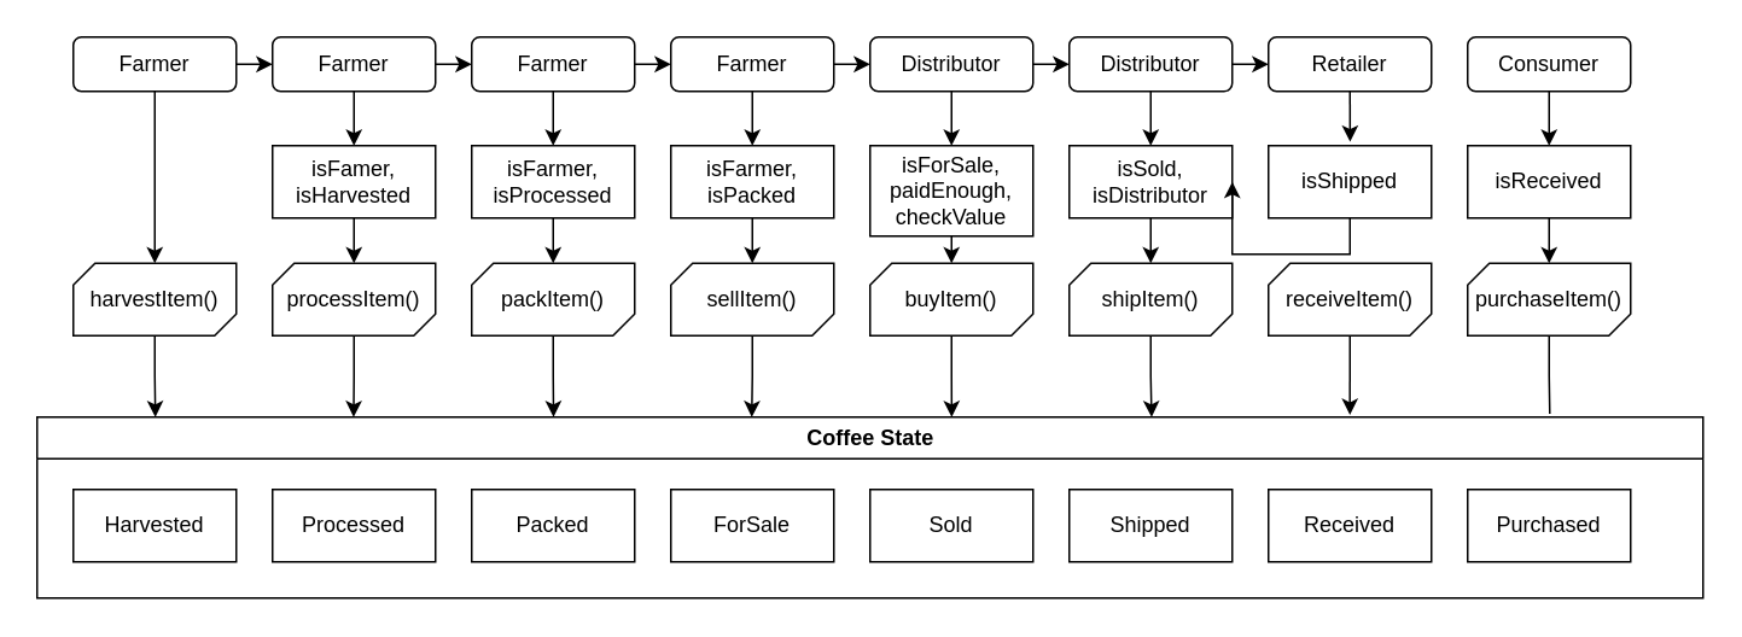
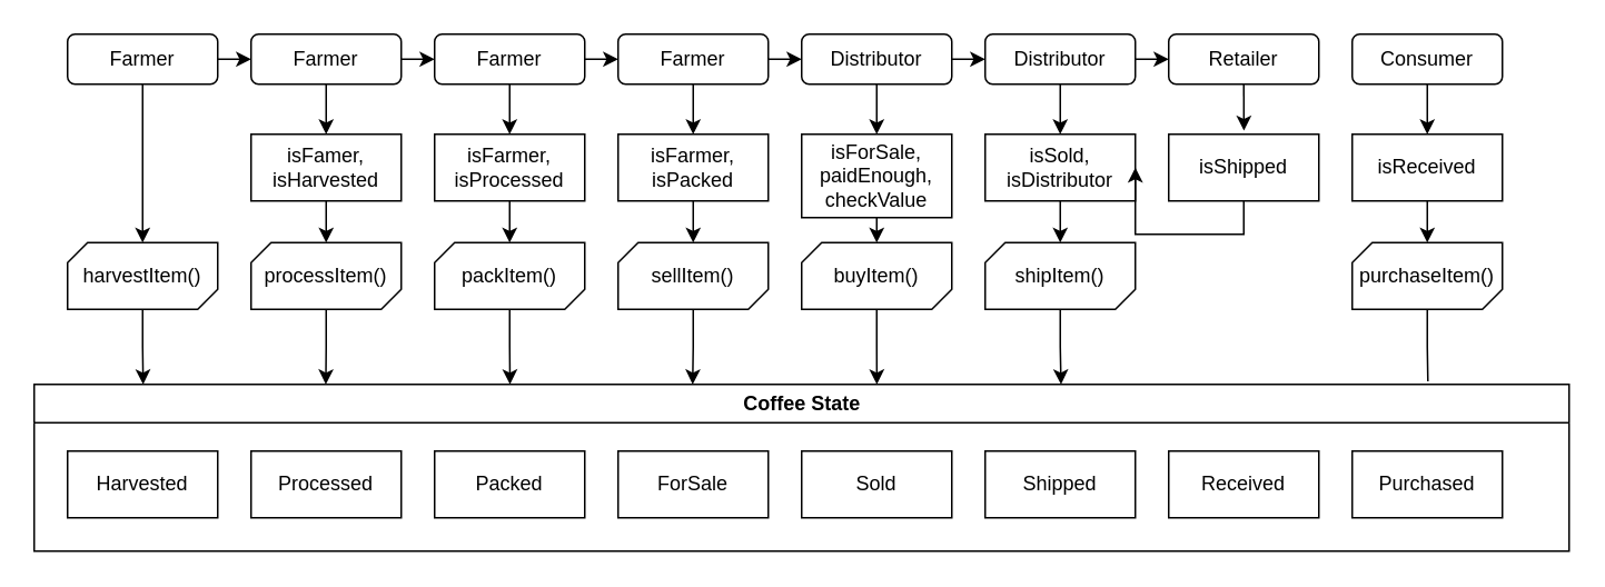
  <mxCell id="0" />
  <mxCell id="1" parent="0" />
  <mxCell id="2" style="edgeStyle=orthogonalEdgeStyle;rounded=0;orthogonalLoop=1;jettySize=auto;html=1;exitX=1;exitY=0.5;exitDx=0;exitDy=0;entryX=0;entryY=0.5;entryDx=0;entryDy=0;" edge="1" parent="1" source="4" target="7"><mxGeometry relative="1" as="geometry" /></mxCell>
  <mxCell id="3" style="edgeStyle=orthogonalEdgeStyle;rounded=0;orthogonalLoop=1;jettySize=auto;html=1;exitX=0.5;exitY=1;exitDx=0;exitDy=0;entryX=0.5;entryY=0;entryDx=0;entryDy=0;entryPerimeter=0;" edge="1" parent="1" source="4" target="20"><mxGeometry relative="1" as="geometry" /></mxCell>
  <mxCell id="4" value="Farmer" style="rounded=1;whiteSpace=wrap;html=1;" vertex="1" parent="1"><mxGeometry x="40" y="20" width="90" height="30" as="geometry" /></mxCell>
  <mxCell id="5" style="edgeStyle=orthogonalEdgeStyle;rounded=0;orthogonalLoop=1;jettySize=auto;html=1;exitX=1;exitY=0.5;exitDx=0;exitDy=0;entryX=0;entryY=0.5;entryDx=0;entryDy=0;" edge="1" parent="1" source="7" target="10"><mxGeometry relative="1" as="geometry" /></mxCell>
  <mxCell id="6" style="edgeStyle=orthogonalEdgeStyle;rounded=0;orthogonalLoop=1;jettySize=auto;html=1;exitX=0.5;exitY=1;exitDx=0;exitDy=0;entryX=0.5;entryY=0;entryDx=0;entryDy=0;" edge="1" parent="1" source="7" target="18"><mxGeometry relative="1" as="geometry" /></mxCell>
  <mxCell id="7" value="Farmer" style="rounded=1;whiteSpace=wrap;html=1;" vertex="1" parent="1"><mxGeometry x="150" y="20" width="90" height="30" as="geometry" /></mxCell>
  <mxCell id="8" style="edgeStyle=orthogonalEdgeStyle;rounded=0;orthogonalLoop=1;jettySize=auto;html=1;exitX=1;exitY=0.5;exitDx=0;exitDy=0;entryX=0;entryY=0.5;entryDx=0;entryDy=0;" edge="1" parent="1" source="10" target="13"><mxGeometry relative="1" as="geometry" /></mxCell>
  <mxCell id="9" style="edgeStyle=orthogonalEdgeStyle;rounded=0;orthogonalLoop=1;jettySize=auto;html=1;exitX=0.5;exitY=1;exitDx=0;exitDy=0;entryX=0.5;entryY=0;entryDx=0;entryDy=0;" edge="1" parent="1" source="10" target="43"><mxGeometry relative="1" as="geometry" /></mxCell>
  <mxCell id="10" value="Farmer" style="rounded=1;whiteSpace=wrap;html=1;" vertex="1" parent="1"><mxGeometry x="260" y="20" width="90" height="30" as="geometry" /></mxCell>
  <mxCell id="11" style="edgeStyle=orthogonalEdgeStyle;rounded=0;orthogonalLoop=1;jettySize=auto;html=1;exitX=1;exitY=0.5;exitDx=0;exitDy=0;entryX=0;entryY=0.5;entryDx=0;entryDy=0;" edge="1" parent="1" source="13" target="16"><mxGeometry relative="1" as="geometry" /></mxCell>
  <mxCell id="12" style="edgeStyle=orthogonalEdgeStyle;rounded=0;orthogonalLoop=1;jettySize=auto;html=1;exitX=0.5;exitY=1;exitDx=0;exitDy=0;entryX=0.5;entryY=0;entryDx=0;entryDy=0;" edge="1" parent="1" source="13" target="45"><mxGeometry relative="1" as="geometry" /></mxCell>
  <mxCell id="13" value="Farmer" style="rounded=1;whiteSpace=wrap;html=1;" vertex="1" parent="1"><mxGeometry x="370" y="20" width="90" height="30" as="geometry" /></mxCell>
  <mxCell id="14" style="edgeStyle=orthogonalEdgeStyle;rounded=0;orthogonalLoop=1;jettySize=auto;html=1;exitX=0.5;exitY=1;exitDx=0;exitDy=0;entryX=0.5;entryY=0;entryDx=0;entryDy=0;" edge="1" parent="1" source="16" target="47"><mxGeometry relative="1" as="geometry" /></mxCell>
  <mxCell id="15" style="edgeStyle=orthogonalEdgeStyle;rounded=0;orthogonalLoop=1;jettySize=auto;html=1;exitX=1;exitY=0.5;exitDx=0;exitDy=0;entryX=0;entryY=0.5;entryDx=0;entryDy=0;" edge="1" parent="1" source="16" target="31"><mxGeometry relative="1" as="geometry" /></mxCell>
  <mxCell id="16" value="Distributor" style="rounded=1;whiteSpace=wrap;html=1;" vertex="1" parent="1"><mxGeometry x="480" y="20" width="90" height="30" as="geometry" /></mxCell>
  <mxCell id="17" style="edgeStyle=orthogonalEdgeStyle;rounded=0;orthogonalLoop=1;jettySize=auto;html=1;exitX=0.5;exitY=1;exitDx=0;exitDy=0;entryX=0.5;entryY=0;entryDx=0;entryDy=0;entryPerimeter=0;" edge="1" parent="1" source="18" target="22"><mxGeometry relative="1" as="geometry" /></mxCell>
  <mxCell id="18" value="isFamer,&lt;br&gt;isHarvested" style="rounded=0;whiteSpace=wrap;html=1;" vertex="1" parent="1"><mxGeometry x="150" y="80" width="90" height="40" as="geometry" /></mxCell>
  <mxCell id="19" style="edgeStyle=orthogonalEdgeStyle;rounded=0;orthogonalLoop=1;jettySize=auto;html=1;exitX=0.5;exitY=1;exitDx=0;exitDy=0;exitPerimeter=0;entryX=0.071;entryY=0;entryDx=0;entryDy=0;entryPerimeter=0;" edge="1" parent="1" source="20" target="54"><mxGeometry relative="1" as="geometry" /></mxCell>
  <mxCell id="20" value="harvestItem()" style="verticalLabelPosition=middle;verticalAlign=middle;shape=mxgraph.basic.diag_snip_rect;dx=6;whiteSpace=wrap;html=1;labelPosition=center;align=center;" vertex="1" parent="1"><mxGeometry x="40" y="145" width="90" height="40" as="geometry" /></mxCell>
  <mxCell id="21" style="edgeStyle=orthogonalEdgeStyle;rounded=0;orthogonalLoop=1;jettySize=auto;html=1;exitX=0.5;exitY=1;exitDx=0;exitDy=0;exitPerimeter=0;entryX=0.19;entryY=0;entryDx=0;entryDy=0;entryPerimeter=0;" edge="1" parent="1" source="22" target="54"><mxGeometry relative="1" as="geometry" /></mxCell>
  <mxCell id="22" value="processItem()" style="verticalLabelPosition=middle;verticalAlign=middle;shape=mxgraph.basic.diag_snip_rect;dx=6;whiteSpace=wrap;html=1;labelPosition=center;align=center;" vertex="1" parent="1"><mxGeometry x="150" y="145" width="90" height="40" as="geometry" /></mxCell>
  <mxCell id="23" style="edgeStyle=orthogonalEdgeStyle;rounded=0;orthogonalLoop=1;jettySize=auto;html=1;exitX=0.5;exitY=1;exitDx=0;exitDy=0;exitPerimeter=0;entryX=0.31;entryY=0;entryDx=0;entryDy=0;entryPerimeter=0;" edge="1" parent="1" source="24" target="54"><mxGeometry relative="1" as="geometry" /></mxCell>
  <mxCell id="24" value="packItem()" style="verticalLabelPosition=middle;verticalAlign=middle;shape=mxgraph.basic.diag_snip_rect;dx=6;whiteSpace=wrap;html=1;labelPosition=center;align=center;" vertex="1" parent="1"><mxGeometry x="260" y="145" width="90" height="40" as="geometry" /></mxCell>
  <mxCell id="25" style="edgeStyle=orthogonalEdgeStyle;rounded=0;orthogonalLoop=1;jettySize=auto;html=1;exitX=0.5;exitY=1;exitDx=0;exitDy=0;exitPerimeter=0;entryX=0.429;entryY=0;entryDx=0;entryDy=0;entryPerimeter=0;" edge="1" parent="1" source="26" target="54"><mxGeometry relative="1" as="geometry" /></mxCell>
  <mxCell id="26" value="sellItem()" style="verticalLabelPosition=middle;verticalAlign=middle;shape=mxgraph.basic.diag_snip_rect;dx=6;whiteSpace=wrap;html=1;labelPosition=center;align=center;" vertex="1" parent="1"><mxGeometry x="370" y="145" width="90" height="40" as="geometry" /></mxCell>
  <mxCell id="27" style="edgeStyle=orthogonalEdgeStyle;rounded=0;orthogonalLoop=1;jettySize=auto;html=1;exitX=0.5;exitY=1;exitDx=0;exitDy=0;exitPerimeter=0;entryX=0.549;entryY=0;entryDx=0;entryDy=0;entryPerimeter=0;" edge="1" parent="1" source="28" target="54"><mxGeometry relative="1" as="geometry" /></mxCell>
  <mxCell id="28" value="buyItem()" style="verticalLabelPosition=middle;verticalAlign=middle;shape=mxgraph.basic.diag_snip_rect;dx=6;whiteSpace=wrap;html=1;labelPosition=center;align=center;" vertex="1" parent="1"><mxGeometry x="480" y="145" width="90" height="40" as="geometry" /></mxCell>
  <mxCell id="29" style="edgeStyle=orthogonalEdgeStyle;rounded=0;orthogonalLoop=1;jettySize=auto;html=1;exitX=0.5;exitY=1;exitDx=0;exitDy=0;entryX=0.5;entryY=0;entryDx=0;entryDy=0;" edge="1" parent="1" source="31" target="49"><mxGeometry relative="1" as="geometry" /></mxCell>
  <mxCell id="30" style="edgeStyle=orthogonalEdgeStyle;rounded=0;orthogonalLoop=1;jettySize=auto;html=1;exitX=1;exitY=0.5;exitDx=0;exitDy=0;entryX=0;entryY=0.5;entryDx=0;entryDy=0;" edge="1" parent="1" source="31" target="35"><mxGeometry relative="1" as="geometry" /></mxCell>
  <mxCell id="31" value="Distributor" style="rounded=1;whiteSpace=wrap;html=1;" vertex="1" parent="1"><mxGeometry x="590" y="20" width="90" height="30" as="geometry" /></mxCell>
  <mxCell id="32" style="edgeStyle=orthogonalEdgeStyle;rounded=0;orthogonalLoop=1;jettySize=auto;html=1;exitX=0.5;exitY=1;exitDx=0;exitDy=0;exitPerimeter=0;entryX=0.669;entryY=0;entryDx=0;entryDy=0;entryPerimeter=0;" edge="1" parent="1" source="33" target="54"><mxGeometry relative="1" as="geometry" /></mxCell>
  <mxCell id="33" value="shipItem()" style="verticalLabelPosition=middle;verticalAlign=middle;shape=mxgraph.basic.diag_snip_rect;dx=6;whiteSpace=wrap;html=1;labelPosition=center;align=center;" vertex="1" parent="1"><mxGeometry x="590" y="145" width="90" height="40" as="geometry" /></mxCell>
  <mxCell id="34" style="edgeStyle=orthogonalEdgeStyle;rounded=0;orthogonalLoop=1;jettySize=auto;html=1;exitX=0.5;exitY=1;exitDx=0;exitDy=0;entryX=0.501;entryY=-0.054;entryDx=0;entryDy=0;entryPerimeter=0;" edge="1" parent="1" source="35" target="51"><mxGeometry relative="1" as="geometry" /></mxCell>
  <mxCell id="35" value="Retailer" style="rounded=1;whiteSpace=wrap;html=1;" vertex="1" parent="1"><mxGeometry x="700" y="20" width="90" height="30" as="geometry" /></mxCell>
- <mxCell id="36" style="edgeStyle=orthogonalEdgeStyle;rounded=0;orthogonalLoop=1;jettySize=auto;html=1;exitX=0.5;exitY=1;exitDx=0;exitDy=0;exitPerimeter=0;entryX=0.788;entryY=-0.012;entryDx=0;entryDy=0;entryPerimeter=0;" edge="1" parent="1" source="37" target="54"><mxGeometry relative="1" as="geometry" /></mxCell>
- <mxCell id="37" value="receiveItem()" style="verticalLabelPosition=middle;verticalAlign=middle;shape=mxgraph.basic.diag_snip_rect;dx=6;whiteSpace=wrap;html=1;labelPosition=center;align=center;" vertex="1" parent="1"><mxGeometry x="700" y="145" width="90" height="40" as="geometry" /></mxCell>
  <mxCell id="38" style="edgeStyle=orthogonalEdgeStyle;rounded=0;orthogonalLoop=1;jettySize=auto;html=1;exitX=0.5;exitY=1;exitDx=0;exitDy=0;entryX=0.5;entryY=0;entryDx=0;entryDy=0;" edge="1" parent="1" source="39" target="53"><mxGeometry relative="1" as="geometry" /></mxCell>
  <mxCell id="39" value="Consumer" style="rounded=1;whiteSpace=wrap;html=1;" vertex="1" parent="1"><mxGeometry x="810" y="20" width="90" height="30" as="geometry" /></mxCell>
  <mxCell id="40" style="edgeStyle=orthogonalEdgeStyle;rounded=0;orthogonalLoop=1;jettySize=auto;html=1;exitX=0.5;exitY=1;exitDx=0;exitDy=0;exitPerimeter=0;entryX=0.908;entryY=-0.019;entryDx=0;entryDy=0;entryPerimeter=0;endArrow=none;" edge="1" parent="1" source="41" target="54"><mxGeometry relative="1" as="geometry" /></mxCell>
  <mxCell id="41" value="purchaseItem()" style="verticalLabelPosition=middle;verticalAlign=middle;shape=mxgraph.basic.diag_snip_rect;dx=6;whiteSpace=wrap;html=1;labelPosition=center;align=center;" vertex="1" parent="1"><mxGeometry x="810" y="145" width="90" height="40" as="geometry" /></mxCell>
  <mxCell id="42" style="edgeStyle=orthogonalEdgeStyle;rounded=0;orthogonalLoop=1;jettySize=auto;html=1;exitX=0.5;exitY=1;exitDx=0;exitDy=0;entryX=0.5;entryY=0;entryDx=0;entryDy=0;entryPerimeter=0;" edge="1" parent="1" source="43" target="24"><mxGeometry relative="1" as="geometry" /></mxCell>
  <mxCell id="43" value="isFarmer,&lt;br&gt;isProcessed" style="rounded=0;whiteSpace=wrap;html=1;" vertex="1" parent="1"><mxGeometry x="260" y="80" width="90" height="40" as="geometry" /></mxCell>
  <mxCell id="44" style="edgeStyle=orthogonalEdgeStyle;rounded=0;orthogonalLoop=1;jettySize=auto;html=1;exitX=0.5;exitY=1;exitDx=0;exitDy=0;entryX=0.5;entryY=0;entryDx=0;entryDy=0;entryPerimeter=0;" edge="1" parent="1" source="45" target="26"><mxGeometry relative="1" as="geometry" /></mxCell>
  <mxCell id="45" value="isFarmer,&lt;br&gt;isPacked" style="rounded=0;whiteSpace=wrap;html=1;" vertex="1" parent="1"><mxGeometry x="370" y="80" width="90" height="40" as="geometry" /></mxCell>
  <mxCell id="46" style="edgeStyle=orthogonalEdgeStyle;rounded=0;orthogonalLoop=1;jettySize=auto;html=1;exitX=0.5;exitY=1;exitDx=0;exitDy=0;entryX=0.5;entryY=0;entryDx=0;entryDy=0;entryPerimeter=0;" edge="1" parent="1" source="47" target="28"><mxGeometry relative="1" as="geometry" /></mxCell>
  <mxCell id="47" value="isForSale,&lt;br&gt;paidEnough,&lt;br&gt;checkValue" style="rounded=0;whiteSpace=wrap;html=1;" vertex="1" parent="1"><mxGeometry x="480" y="80" width="90" height="50" as="geometry" /></mxCell>
  <mxCell id="48" style="edgeStyle=orthogonalEdgeStyle;rounded=0;orthogonalLoop=1;jettySize=auto;html=1;exitX=0.5;exitY=1;exitDx=0;exitDy=0;entryX=0.5;entryY=0;entryDx=0;entryDy=0;entryPerimeter=0;" edge="1" parent="1" source="49" target="33"><mxGeometry relative="1" as="geometry" /></mxCell>
  <mxCell id="49" value="isSold,&lt;br&gt;isDistributor" style="rounded=0;whiteSpace=wrap;html=1;" vertex="1" parent="1"><mxGeometry x="590" y="80" width="90" height="40" as="geometry" /></mxCell>
  <mxCell id="50" style="edgeStyle=orthogonalEdgeStyle;rounded=0;orthogonalLoop=1;jettySize=auto;html=1;exitX=0.5;exitY=1;exitDx=0;exitDy=0;" edge="1" parent="1" source="51" target="49"><mxGeometry relative="1" as="geometry" /></mxCell>
  <mxCell id="51" value="isShipped" style="rounded=0;whiteSpace=wrap;html=1;" vertex="1" parent="1"><mxGeometry x="700" y="80" width="90" height="40" as="geometry" /></mxCell>
  <mxCell id="52" style="edgeStyle=orthogonalEdgeStyle;rounded=0;orthogonalLoop=1;jettySize=auto;html=1;exitX=0.5;exitY=1;exitDx=0;exitDy=0;entryX=0.5;entryY=0;entryDx=0;entryDy=0;entryPerimeter=0;" edge="1" parent="1" source="53" target="41"><mxGeometry relative="1" as="geometry" /></mxCell>
  <mxCell id="53" value="isReceived" style="rounded=0;whiteSpace=wrap;html=1;" vertex="1" parent="1"><mxGeometry x="810" y="80" width="90" height="40" as="geometry" /></mxCell>
  <mxCell id="54" value="Coffee State" style="swimlane;html=1;" vertex="1" parent="1"><mxGeometry x="20" y="230" width="920" height="100" as="geometry" /></mxCell>
  <mxCell id="55" value="Harvested" style="rounded=0;whiteSpace=wrap;html=1;" vertex="1" parent="54"><mxGeometry x="20" y="40" width="90" height="40" as="geometry" /></mxCell>
  <mxCell id="56" value="Processed" style="rounded=0;whiteSpace=wrap;html=1;" vertex="1" parent="54"><mxGeometry x="130" y="40" width="90" height="40" as="geometry" /></mxCell>
  <mxCell id="57" value="Packed" style="rounded=0;whiteSpace=wrap;html=1;" vertex="1" parent="54"><mxGeometry x="240" y="40" width="90" height="40" as="geometry" /></mxCell>
  <mxCell id="58" value="ForSale" style="rounded=0;whiteSpace=wrap;html=1;" vertex="1" parent="54"><mxGeometry x="350" y="40" width="90" height="40" as="geometry" /></mxCell>
  <mxCell id="59" value="Sold" style="rounded=0;whiteSpace=wrap;html=1;" vertex="1" parent="54"><mxGeometry x="460" y="40" width="90" height="40" as="geometry" /></mxCell>
  <mxCell id="60" value="Shipped" style="rounded=0;whiteSpace=wrap;html=1;" vertex="1" parent="54"><mxGeometry x="570" y="40" width="90" height="40" as="geometry" /></mxCell>
  <mxCell id="61" value="Received" style="rounded=0;whiteSpace=wrap;html=1;" vertex="1" parent="54"><mxGeometry x="680" y="40" width="90" height="40" as="geometry" /></mxCell>
  <mxCell id="62" value="Purchased" style="rounded=0;whiteSpace=wrap;html=1;" vertex="1" parent="54"><mxGeometry x="790" y="40" width="90" height="40" as="geometry" /></mxCell>
